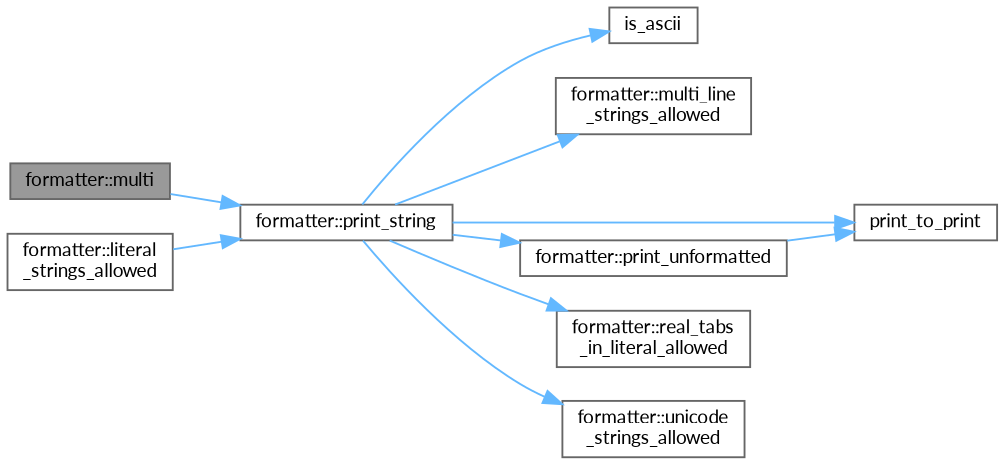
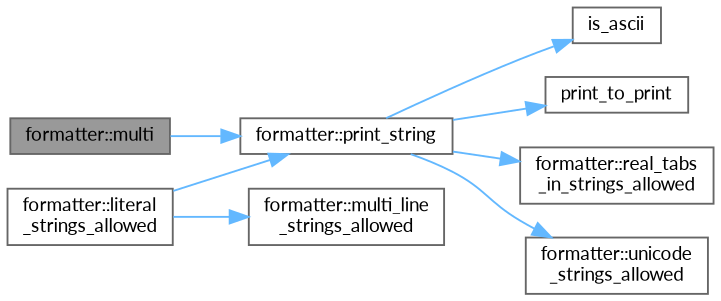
  digraph {
    fontname=Lato
    rankdir=LR
    node [color=grey40 fillcolor=white fontname=Lato fontsize=10 shape=box style=filled]
    edge [color=steelblue1 fontname=Lato fontsize=10 labelfontname=Helvetica labelfontsize=10 style=solid]
    n1 [color=gray40 fillcolor=grey60 fontcolor=black height=0.2 label="formatter::multi" width=0.4]
    n2 [height=0.2 label="formatter::print_string" width=0.4]
    n3 [height=0.2 label=is_ascii width=0.4]
    n4 [height=0.2 label="formatter::multi_line\l_strings_allowed" width=0.4]
    n5 [height=0.2 label=print_to_print width=0.4]
-   n6 [height=0.2 label="formatter::print_unformatted" width=0.4]
-   n7 [height=0.2 label="formatter::real_tabs\l_in_literal_allowed" width=0.4]
+   n7 [height=0.2 label="formatter::real_tabs\l_in_strings_allowed" width=0.4]
    n8 [height=0.2 label="formatter::unicode\l_strings_allowed" width=0.4]
    n9 [height=0.2 label="formatter::literal\l_strings_allowed" width=0.4]
    n1 -> n2
    n2 -> n3
-   n2 -> n4
+   n9 -> n4
    n2 -> n5
-   n2 -> n6
    n2 -> n7
    n2 -> n8
-   n6 -> n5
    n9 -> n2
  }
